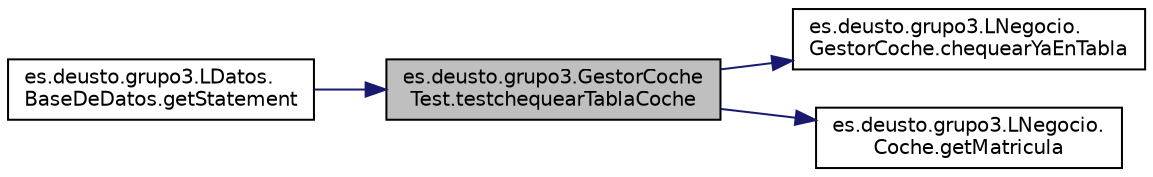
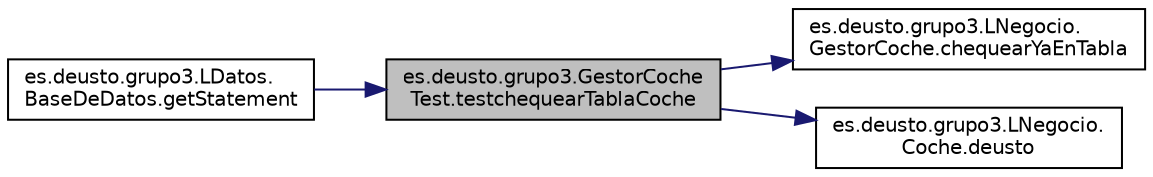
  digraph {
    rankdir=LR
    node [color=black fillcolor=white fontname=Helvetica fontsize=10 shape=record style=filled]
    edge [color=midnightblue fontname=Helvetica fontsize=10 labelfontname=Helvetica labelfontsize=10 style=solid]
    n1 [fillcolor=grey75 fontcolor=black height=0.2 label="es.deusto.grupo3.GestorCoche\lTest.testchequearTablaCoche" width=0.4]
    n2 [height=0.2 label="es.deusto.grupo3.LNegocio.\lGestorCoche.chequearYaEnTabla" width=0.4]
-   n3 [height=0.2 label="es.deusto.grupo3.LNegocio.\lCoche.getMatricula" width=0.4]
+   n3 [height=0.2 label="es.deusto.grupo3.LNegocio.\lCoche.deusto" width=0.4]
    n4 [height=0.2 label="es.deusto.grupo3.LDatos.\lBaseDeDatos.getStatement" width=0.4]
    n1 -> n2
    n1 -> n3
    n4 -> n1
  }
